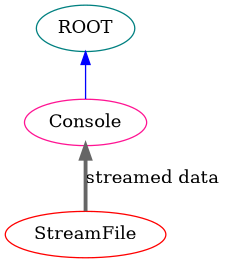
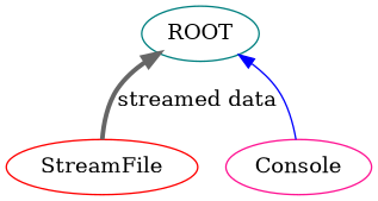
  digraph {
    rankdir=BT
    edge [arrowhead=normal]
    StreamFile [color=red]
    Console [color=deeppink]
    ROOT [color=teal]
-   StreamFile -> Console [color=gray40 label="streamed data" penwidth=3]
+   StreamFile -> ROOT [color=gray40 label="streamed data" penwidth=3]
    Console -> ROOT [color=blue]
  }
